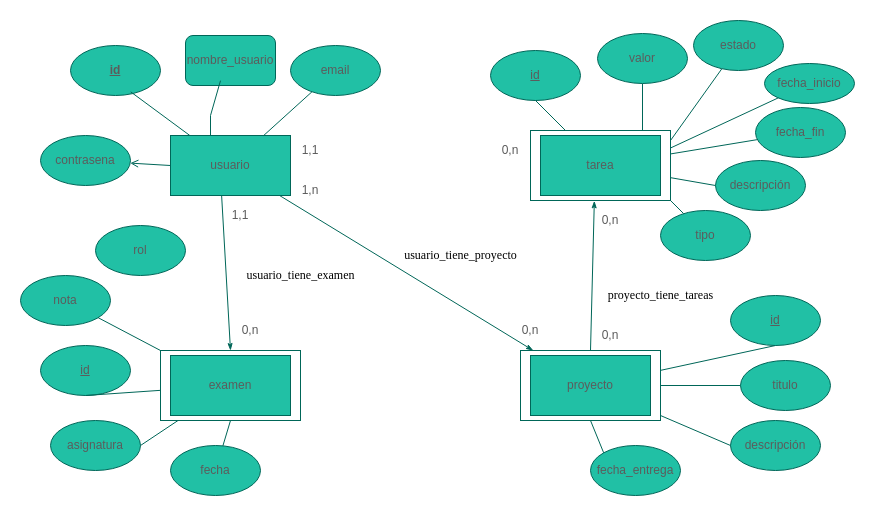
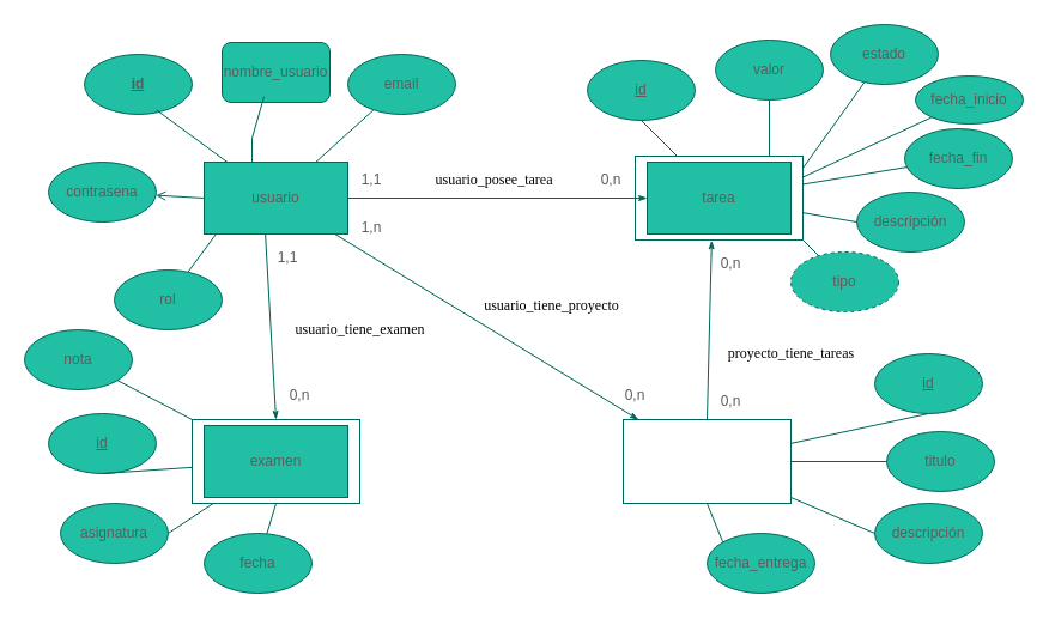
  <mxCell id="0" />
  <mxCell id="1" parent="0" />
+ <mxCell id="2" value="usuario_posee_tarea" style="edgeStyle=none;rounded=0;html=1;labelBackgroundColor=none;startArrow=none;startFill=0;startSize=5;endArrow=classicThin;endFill=1;endSize=5;jettySize=auto;orthogonalLoop=1;strokeColor=#006658;strokeWidth=1;fontFamily=Verdana;fontSize=12;entryX=0;entryY=0.5;entryDx=0;entryDy=0;exitX=1;exitY=0.5;exitDx=0;exitDy=0;fontColor=default;" parent="1" source="5" target="6" edge="1"><mxGeometry x="-0.021" y="15" relative="1" as="geometry"><mxPoint x="295" y="160" as="sourcePoint" /><mxPoint x="530" y="160" as="targetPoint" /><mxPoint as="offset" /></mxGeometry></mxCell>
  <mxCell id="3" value="1,1" style="text;html=1;align=center;verticalAlign=middle;whiteSpace=wrap;rounded=0;labelBackgroundColor=none;fontColor=#5C5C5C;" parent="1" vertex="1"><mxGeometry x="280" y="135" width="60" height="30" as="geometry" /></mxCell>
  <mxCell id="4" value="0,n" style="text;html=1;align=center;verticalAlign=middle;whiteSpace=wrap;rounded=0;labelBackgroundColor=none;fontColor=#5C5C5C;" parent="1" vertex="1"><mxGeometry x="480" y="135" width="60" height="30" as="geometry" /></mxCell>
  <mxCell id="5" value="usuario" style="rounded=0;whiteSpace=wrap;html=1;fillColor=#21C0A5;labelBackgroundColor=none;strokeColor=#006658;fontColor=#5C5C5C;" parent="1" vertex="1"><mxGeometry x="170" y="135" width="120" height="60" as="geometry" /></mxCell>
  <mxCell id="6" value="tarea" style="rounded=0;whiteSpace=wrap;html=1;labelBackgroundColor=none;fillColor=#21C0A5;strokeColor=#006658;fontColor=#5C5C5C;" parent="1" vertex="1"><mxGeometry x="540" y="135" width="120" height="60" as="geometry" /></mxCell>
  <mxCell id="7" value="" style="rounded=0;whiteSpace=wrap;html=1;fillColor=none;labelBackgroundColor=none;strokeColor=#006658;fontColor=#5C5C5C;" parent="1" vertex="1"><mxGeometry x="530" y="130" width="140" height="70" as="geometry" /></mxCell>
  <mxCell id="8" value="&lt;u&gt;&lt;b&gt;id&lt;/b&gt;&lt;/u&gt;" style="ellipse;whiteSpace=wrap;html=1;rounded=0;labelBackgroundColor=none;fillColor=#21C0A5;strokeColor=#006658;fontColor=#5C5C5C;" parent="1" vertex="1"><mxGeometry x="70" y="45" width="90" height="50" as="geometry" /></mxCell>
  <mxCell id="9" value="" style="endArrow=none;html=1;rounded=0;entryX=0.669;entryY=0.927;entryDx=0;entryDy=0;entryPerimeter=0;labelBackgroundColor=none;strokeColor=#006658;fontColor=default;" parent="1" source="5" target="8" edge="1"><mxGeometry width="50" height="50" relative="1" as="geometry"><mxPoint x="60" y="145" as="sourcePoint" /><mxPoint x="110" y="95" as="targetPoint" /></mxGeometry></mxCell>
  <mxCell id="10" value="nombre_usuario" style="whiteSpace=wrap;html=1;labelBackgroundColor=none;fillColor=#21C0A5;strokeColor=#006658;fontColor=#5C5C5C;rounded=1;" parent="1" vertex="1"><mxGeometry x="185" y="35" width="90" height="50" as="geometry" /></mxCell>
  <mxCell id="11" value="" style="endArrow=none;html=1;rounded=0;entryX=0.389;entryY=0.903;entryDx=0;entryDy=0;entryPerimeter=0;labelBackgroundColor=none;strokeColor=#006658;fontColor=default;" parent="1" target="10" edge="1"><mxGeometry width="50" height="50" relative="1" as="geometry"><mxPoint x="210" y="135" as="sourcePoint" /><mxPoint x="580" y="205" as="targetPoint" /><Array as="points"><mxPoint x="210" y="115" /></Array></mxGeometry></mxCell>
  <mxCell id="12" value="email" style="ellipse;whiteSpace=wrap;html=1;rounded=0;labelBackgroundColor=none;fillColor=#21C0A5;strokeColor=#006658;fontColor=#5C5C5C;" parent="1" vertex="1"><mxGeometry x="290" y="45" width="90" height="50" as="geometry" /></mxCell>
  <mxCell id="13" value="" style="endArrow=none;html=1;rounded=0;labelBackgroundColor=none;strokeColor=#006658;fontColor=default;" parent="1" source="5" target="12" edge="1"><mxGeometry width="50" height="50" relative="1" as="geometry"><mxPoint x="220" y="149" as="sourcePoint" /><mxPoint x="230" y="100" as="targetPoint" /><Array as="points" /></mxGeometry></mxCell>
  <mxCell id="14" value="contrasena" style="ellipse;whiteSpace=wrap;html=1;rounded=0;labelBackgroundColor=none;fillColor=#21C0A5;strokeColor=#006658;fontColor=#5C5C5C;" parent="1" vertex="1"><mxGeometry x="40" y="135" width="90" height="50" as="geometry" /></mxCell>
  <mxCell id="15" value="" style="endArrow=open;html=1;rounded=0;exitX=0;exitY=0.5;exitDx=0;exitDy=0;labelBackgroundColor=none;strokeColor=#006658;fontColor=default;" parent="1" source="5" target="14" edge="1"><mxGeometry width="50" height="50" relative="1" as="geometry"><mxPoint x="530" y="255" as="sourcePoint" /><mxPoint x="580" y="205" as="targetPoint" /></mxGeometry></mxCell>
  <mxCell id="16" value="rol" style="ellipse;whiteSpace=wrap;html=1;rounded=0;labelBackgroundColor=none;fillColor=#21C0A5;strokeColor=#006658;fontColor=#5C5C5C;" parent="1" vertex="1"><mxGeometry x="95" y="225" width="90" height="50" as="geometry" /></mxCell>
+ <mxCell id="17" value="" style="endArrow=none;html=1;rounded=0;exitX=0.083;exitY=1;exitDx=0;exitDy=0;exitPerimeter=0;labelBackgroundColor=none;strokeColor=#006658;fontColor=default;" parent="1" source="5" target="16" edge="1"><mxGeometry width="50" height="50" relative="1" as="geometry"><mxPoint x="180" y="175" as="sourcePoint" /><mxPoint x="140" y="173" as="targetPoint" /></mxGeometry></mxCell>
  <mxCell id="18" value="&lt;u&gt;id&lt;/u&gt;" style="ellipse;whiteSpace=wrap;html=1;rounded=0;labelBackgroundColor=none;fillColor=#21C0A5;strokeColor=#006658;fontColor=#5C5C5C;" parent="1" vertex="1"><mxGeometry x="490" y="50" width="90" height="50" as="geometry" /></mxCell>
  <mxCell id="19" value="" style="endArrow=none;html=1;rounded=0;entryX=0.5;entryY=1;entryDx=0;entryDy=0;labelBackgroundColor=none;strokeColor=#006658;fontColor=default;" parent="1" source="7" target="18" edge="1"><mxGeometry width="50" height="50" relative="1" as="geometry"><mxPoint x="273" y="145" as="sourcePoint" /><mxPoint x="321" y="101" as="targetPoint" /><Array as="points" /></mxGeometry></mxCell>
  <mxCell id="20" value="valor" style="ellipse;whiteSpace=wrap;html=1;rounded=0;labelBackgroundColor=none;fillColor=#21C0A5;strokeColor=#006658;fontColor=#5C5C5C;" parent="1" vertex="1"><mxGeometry x="597" y="33" width="90" height="50" as="geometry" /></mxCell>
  <mxCell id="21" value="" style="endArrow=none;html=1;rounded=0;exitX=1;exitY=0;exitDx=0;exitDy=0;labelBackgroundColor=none;strokeColor=#006658;fontColor=default;" parent="1" target="20" edge="1"><mxGeometry width="50" height="50" relative="1" as="geometry"><mxPoint x="642" y="130" as="sourcePoint" /><mxPoint x="645.216" y="84.98" as="targetPoint" /></mxGeometry></mxCell>
  <mxCell id="22" value="descripción" style="ellipse;whiteSpace=wrap;html=1;rounded=0;labelBackgroundColor=none;fillColor=#21C0A5;strokeColor=#006658;fontColor=#5C5C5C;" parent="1" vertex="1"><mxGeometry x="715" y="160" width="90" height="50" as="geometry" /></mxCell>
  <mxCell id="23" value="" style="endArrow=none;html=1;rounded=0;entryX=0;entryY=0.5;entryDx=0;entryDy=0;labelBackgroundColor=none;strokeColor=#006658;fontColor=default;" parent="1" source="7" target="22" edge="1"><mxGeometry width="50" height="50" relative="1" as="geometry"><mxPoint x="680" y="140" as="sourcePoint" /><mxPoint x="710" y="165" as="targetPoint" /></mxGeometry></mxCell>
  <mxCell id="24" value="examen" style="rounded=0;whiteSpace=wrap;html=1;labelBackgroundColor=none;fillColor=#21C0A5;strokeColor=#006658;fontColor=#5C5C5C;" parent="1" vertex="1"><mxGeometry x="170" y="355" width="120" height="60" as="geometry" /></mxCell>
  <mxCell id="25" value="" style="rounded=0;whiteSpace=wrap;html=1;fillColor=none;labelBackgroundColor=none;strokeColor=#006658;fontColor=#5C5C5C;" parent="1" vertex="1"><mxGeometry x="160" y="350" width="140" height="70" as="geometry" /></mxCell>
  <mxCell id="26" value="&lt;u&gt;id&lt;/u&gt;" style="ellipse;whiteSpace=wrap;html=1;rounded=0;labelBackgroundColor=none;fillColor=#21C0A5;strokeColor=#006658;fontColor=#5C5C5C;" parent="1" vertex="1"><mxGeometry x="40" y="345" width="90" height="50" as="geometry" /></mxCell>
  <mxCell id="27" value="" style="endArrow=none;html=1;rounded=0;entryX=0.5;entryY=1;entryDx=0;entryDy=0;labelBackgroundColor=none;strokeColor=#006658;fontColor=default;" parent="1" source="25" target="26" edge="1"><mxGeometry width="50" height="50" relative="1" as="geometry"><mxPoint x="223" y="365" as="sourcePoint" /><mxPoint x="271" y="321" as="targetPoint" /><Array as="points" /></mxGeometry></mxCell>
  <mxCell id="28" value="nota" style="ellipse;whiteSpace=wrap;html=1;rounded=0;labelBackgroundColor=none;fillColor=#21C0A5;strokeColor=#006658;fontColor=#5C5C5C;" parent="1" vertex="1"><mxGeometry x="20" y="275" width="90" height="50" as="geometry" /></mxCell>
  <mxCell id="29" value="" style="endArrow=none;html=1;rounded=0;exitX=0;exitY=0;exitDx=0;exitDy=0;labelBackgroundColor=none;strokeColor=#006658;fontColor=default;" parent="1" source="25" target="28" edge="1"><mxGeometry width="50" height="50" relative="1" as="geometry"><mxPoint x="480" y="475" as="sourcePoint" /><mxPoint x="530" y="425" as="targetPoint" /></mxGeometry></mxCell>
  <mxCell id="30" value="asignatura" style="ellipse;whiteSpace=wrap;html=1;direction=west;rounded=0;labelBackgroundColor=none;fillColor=#21C0A5;strokeColor=#006658;fontColor=#5C5C5C;" parent="1" vertex="1"><mxGeometry x="50" y="420" width="90" height="50" as="geometry" /></mxCell>
  <mxCell id="31" value="" style="endArrow=none;html=1;rounded=0;entryX=0;entryY=0.5;entryDx=0;entryDy=0;labelBackgroundColor=none;strokeColor=#006658;fontColor=default;" parent="1" source="25" target="30" edge="1"><mxGeometry width="50" height="50" relative="1" as="geometry"><mxPoint x="630" y="360" as="sourcePoint" /><mxPoint x="660" y="385" as="targetPoint" /></mxGeometry></mxCell>
  <mxCell id="32" value="usuario_tiene_examen" style="edgeStyle=none;rounded=0;html=1;labelBackgroundColor=none;startArrow=none;startFill=0;startSize=5;endArrow=classicThin;endFill=1;endSize=5;jettySize=auto;orthogonalLoop=1;strokeColor=#006658;strokeWidth=1;fontFamily=Verdana;fontSize=12;entryX=0.5;entryY=0;entryDx=0;entryDy=0;exitX=0.426;exitY=1;exitDx=0;exitDy=0;exitPerimeter=0;fontColor=default;" parent="1" source="5" target="25" edge="1"><mxGeometry x="0.087" y="74" relative="1" as="geometry"><mxPoint x="220" y="265" as="sourcePoint" /><mxPoint x="470" y="265" as="targetPoint" /><mxPoint as="offset" /></mxGeometry></mxCell>
  <mxCell id="33" value="1,1" style="text;html=1;align=center;verticalAlign=middle;whiteSpace=wrap;rounded=0;labelBackgroundColor=none;fontColor=#5C5C5C;" parent="1" vertex="1"><mxGeometry x="210" y="200" width="60" height="30" as="geometry" /></mxCell>
  <mxCell id="34" value="0,n" style="text;html=1;align=center;verticalAlign=middle;whiteSpace=wrap;rounded=0;labelBackgroundColor=none;fontColor=#5C5C5C;" parent="1" vertex="1"><mxGeometry x="220" y="315" width="60" height="30" as="geometry" /></mxCell>
- <mxCell id="35" value="proyecto" style="rounded=0;whiteSpace=wrap;html=1;labelBackgroundColor=none;fillColor=#21C0A5;strokeColor=#006658;fontColor=#5C5C5C;" parent="1" vertex="1"><mxGeometry x="530" y="355" width="120" height="60" as="geometry" /></mxCell>
  <mxCell id="36" value="" style="rounded=0;whiteSpace=wrap;html=1;fillColor=none;labelBackgroundColor=none;strokeColor=#006658;fontColor=#5C5C5C;" parent="1" vertex="1"><mxGeometry x="520" y="350" width="140" height="70" as="geometry" /></mxCell>
  <mxCell id="37" value="&lt;u&gt;id&lt;/u&gt;" style="ellipse;whiteSpace=wrap;html=1;rounded=0;labelBackgroundColor=none;fillColor=#21C0A5;strokeColor=#006658;fontColor=#5C5C5C;" parent="1" vertex="1"><mxGeometry x="730" y="295" width="90" height="50" as="geometry" /></mxCell>
  <mxCell id="38" value="" style="endArrow=none;html=1;rounded=0;entryX=0.5;entryY=1;entryDx=0;entryDy=0;labelBackgroundColor=none;strokeColor=#006658;fontColor=default;" parent="1" source="36" target="37" edge="1"><mxGeometry width="50" height="50" relative="1" as="geometry"><mxPoint x="263" y="365" as="sourcePoint" /><mxPoint x="311" y="321" as="targetPoint" /><Array as="points" /></mxGeometry></mxCell>
  <mxCell id="39" value="titulo" style="ellipse;whiteSpace=wrap;html=1;rounded=0;labelBackgroundColor=none;fillColor=#21C0A5;strokeColor=#006658;fontColor=#5C5C5C;" parent="1" vertex="1"><mxGeometry x="740" y="360" width="90" height="50" as="geometry" /></mxCell>
  <mxCell id="40" value="" style="endArrow=none;html=1;rounded=0;exitX=1;exitY=0.5;exitDx=0;exitDy=0;labelBackgroundColor=none;strokeColor=#006658;fontColor=default;" parent="1" source="36" target="39" edge="1"><mxGeometry width="50" height="50" relative="1" as="geometry"><mxPoint x="520" y="475" as="sourcePoint" /><mxPoint x="570" y="425" as="targetPoint" /></mxGeometry></mxCell>
  <mxCell id="41" value="descripción" style="ellipse;whiteSpace=wrap;html=1;rounded=0;labelBackgroundColor=none;fillColor=#21C0A5;strokeColor=#006658;fontColor=#5C5C5C;" parent="1" vertex="1"><mxGeometry x="730" y="420" width="90" height="50" as="geometry" /></mxCell>
  <mxCell id="42" value="" style="endArrow=none;html=1;rounded=0;entryX=0;entryY=0.5;entryDx=0;entryDy=0;labelBackgroundColor=none;strokeColor=#006658;fontColor=default;" parent="1" source="36" target="41" edge="1"><mxGeometry width="50" height="50" relative="1" as="geometry"><mxPoint x="670" y="360" as="sourcePoint" /><mxPoint x="700" y="385" as="targetPoint" /></mxGeometry></mxCell>
  <mxCell id="43" value="fecha" style="ellipse;whiteSpace=wrap;html=1;direction=west;rounded=0;labelBackgroundColor=none;fillColor=#21C0A5;strokeColor=#006658;fontColor=#5C5C5C;" parent="1" vertex="1"><mxGeometry x="170" y="445" width="90" height="50" as="geometry" /></mxCell>
  <mxCell id="44" value="" style="endArrow=none;html=1;rounded=0;entryX=0.5;entryY=1;entryDx=0;entryDy=0;labelBackgroundColor=none;strokeColor=#006658;fontColor=default;" parent="1" source="43" target="25" edge="1"><mxGeometry width="50" height="50" relative="1" as="geometry"><mxPoint x="300" y="485" as="sourcePoint" /><mxPoint x="350" y="435" as="targetPoint" /></mxGeometry></mxCell>
  <mxCell id="45" value="fecha_fin" style="ellipse;whiteSpace=wrap;html=1;direction=west;rounded=0;labelBackgroundColor=none;fillColor=#21C0A5;strokeColor=#006658;fontColor=#5C5C5C;" parent="1" vertex="1"><mxGeometry x="755" y="107" width="90" height="50" as="geometry" /></mxCell>
  <mxCell id="46" value="" style="endArrow=none;html=1;rounded=0;labelBackgroundColor=none;strokeColor=#006658;fontColor=default;" parent="1" source="7" target="45" edge="1"><mxGeometry width="50" height="50" relative="1" as="geometry"><mxPoint x="680" y="175" as="sourcePoint" /><mxPoint x="730" y="175" as="targetPoint" /></mxGeometry></mxCell>
  <mxCell id="47" value="fecha_inicio" style="ellipse;whiteSpace=wrap;html=1;direction=west;rounded=0;labelBackgroundColor=none;fillColor=#21C0A5;strokeColor=#006658;fontColor=#5C5C5C;" parent="1" vertex="1"><mxGeometry x="764" y="63" width="90" height="40" as="geometry" /></mxCell>
  <mxCell id="48" value="" style="endArrow=none;html=1;rounded=0;exitX=1;exitY=0.25;exitDx=0;exitDy=0;labelBackgroundColor=none;strokeColor=#006658;fontColor=default;" parent="1" source="7" target="47" edge="1"><mxGeometry width="50" height="50" relative="1" as="geometry"><mxPoint x="680" y="206" as="sourcePoint" /><mxPoint x="710" y="219" as="targetPoint" /></mxGeometry></mxCell>
  <mxCell id="49" value="usuario_tiene_proyecto" style="edgeStyle=none;rounded=0;html=1;labelBackgroundColor=none;startArrow=none;startFill=0;startSize=5;endArrow=classicThin;endFill=1;endSize=5;jettySize=auto;orthogonalLoop=1;strokeColor=#006658;strokeWidth=1;fontFamily=Verdana;fontSize=12;fontColor=default;" parent="1" source="5" target="36" edge="1"><mxGeometry x="0.249" y="43" relative="1" as="geometry"><mxPoint x="280" y="230" as="sourcePoint" /><mxPoint x="530" y="230" as="targetPoint" /><mxPoint as="offset" /></mxGeometry></mxCell>
  <mxCell id="50" value="1,n" style="text;html=1;align=center;verticalAlign=middle;whiteSpace=wrap;rounded=0;labelBackgroundColor=none;fontColor=#5C5C5C;" parent="1" vertex="1"><mxGeometry x="280" y="175" width="60" height="30" as="geometry" /></mxCell>
  <mxCell id="51" value="0,n" style="text;html=1;align=center;verticalAlign=middle;whiteSpace=wrap;rounded=0;labelBackgroundColor=none;fontColor=#5C5C5C;" parent="1" vertex="1"><mxGeometry x="500" y="315" width="60" height="30" as="geometry" /></mxCell>
  <mxCell id="52" value="proyecto_tiene_tareas" style="edgeStyle=none;rounded=0;html=1;labelBackgroundColor=none;startArrow=none;startFill=0;startSize=5;endArrow=classicThin;endFill=1;endSize=5;jettySize=auto;orthogonalLoop=1;strokeColor=#006658;strokeWidth=1;fontFamily=Verdana;fontSize=12;entryX=0.456;entryY=1.006;entryDx=0;entryDy=0;entryPerimeter=0;exitX=0.5;exitY=0;exitDx=0;exitDy=0;fontColor=default;" parent="1" source="36" target="7" edge="1"><mxGeometry x="-0.241" y="-69" relative="1" as="geometry"><mxPoint x="440" y="195" as="sourcePoint" /><mxPoint x="694" y="350" as="targetPoint" /><mxPoint as="offset" /></mxGeometry></mxCell>
  <mxCell id="53" value="0,n" style="text;html=1;align=center;verticalAlign=middle;whiteSpace=wrap;rounded=0;labelBackgroundColor=none;fontColor=#5C5C5C;" parent="1" vertex="1"><mxGeometry x="580" y="320" width="60" height="30" as="geometry" /></mxCell>
  <mxCell id="54" value="0,n" style="text;html=1;align=center;verticalAlign=middle;whiteSpace=wrap;rounded=0;labelBackgroundColor=none;fontColor=#5C5C5C;" parent="1" vertex="1"><mxGeometry x="580" y="205" width="60" height="30" as="geometry" /></mxCell>
  <mxCell id="55" value="fecha_entrega" style="ellipse;whiteSpace=wrap;html=1;rounded=0;labelBackgroundColor=none;fillColor=#21C0A5;strokeColor=#006658;fontColor=#5C5C5C;" parent="1" vertex="1"><mxGeometry x="590" y="445" width="90" height="50" as="geometry" /></mxCell>
  <mxCell id="56" value="" style="endArrow=none;html=1;rounded=0;entryX=0.5;entryY=1;entryDx=0;entryDy=0;exitX=0;exitY=0;exitDx=0;exitDy=0;labelBackgroundColor=none;strokeColor=#006658;fontColor=default;" parent="1" source="55" target="36" edge="1"><mxGeometry width="50" height="50" relative="1" as="geometry"><mxPoint x="530" y="255" as="sourcePoint" /><mxPoint x="580" y="205" as="targetPoint" /></mxGeometry></mxCell>
  <mxCell id="57" value="estado" style="ellipse;whiteSpace=wrap;html=1;rounded=0;labelBackgroundColor=none;fillColor=#21C0A5;strokeColor=#006658;fontColor=#5C5C5C;" parent="1" vertex="1"><mxGeometry x="693" y="20" width="90" height="50" as="geometry" /></mxCell>
  <mxCell id="58" value="" style="endArrow=none;html=1;rounded=0;labelBackgroundColor=none;strokeColor=#006658;fontColor=default;" parent="1" target="57" edge="1"><mxGeometry width="50" height="50" relative="1" as="geometry"><mxPoint x="670" y="140" as="sourcePoint" /><mxPoint x="701" y="104" as="targetPoint" /></mxGeometry></mxCell>
- <mxCell id="59" value="tipo" style="ellipse;whiteSpace=wrap;html=1;rounded=0;labelBackgroundColor=none;fillColor=#21C0A5;strokeColor=#006658;fontColor=#5C5C5C;" vertex="1" parent="1"><mxGeometry x="660" y="210" width="90" height="50" as="geometry" /></mxCell>
+ <mxCell id="59" value="tipo" style="ellipse;whiteSpace=wrap;html=1;rounded=0;labelBackgroundColor=none;fillColor=#21C0A5;strokeColor=#006658;fontColor=#5C5C5C;dashed=1;" vertex="1" parent="1"><mxGeometry x="660" y="210" width="90" height="50" as="geometry" /></mxCell>
  <mxCell id="60" value="" style="endArrow=none;html=1;rounded=0;labelBackgroundColor=none;strokeColor=#006658;fontColor=default;exitX=1;exitY=1;exitDx=0;exitDy=0;" edge="1" parent="1" source="7" target="59"><mxGeometry width="50" height="50" relative="1" as="geometry"><mxPoint x="680" y="187" as="sourcePoint" /><mxPoint x="725" y="195" as="targetPoint" /></mxGeometry></mxCell>
